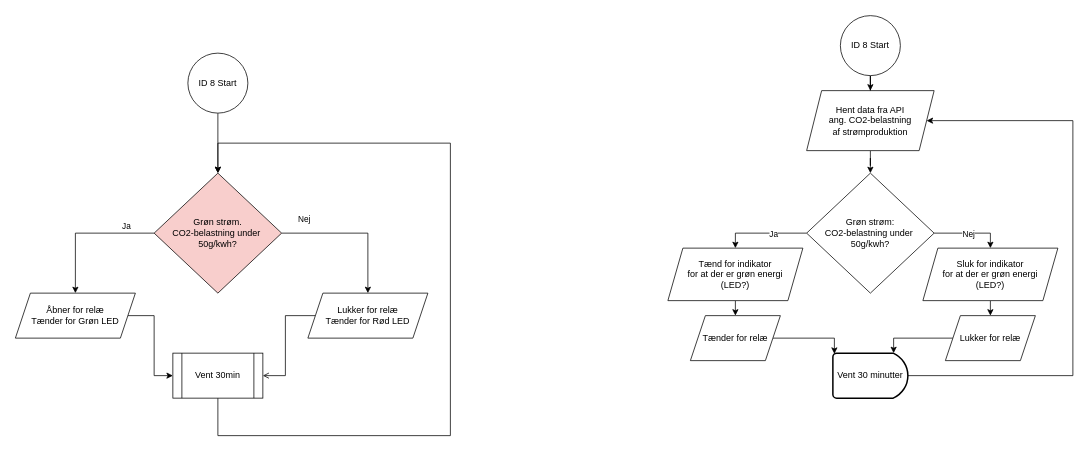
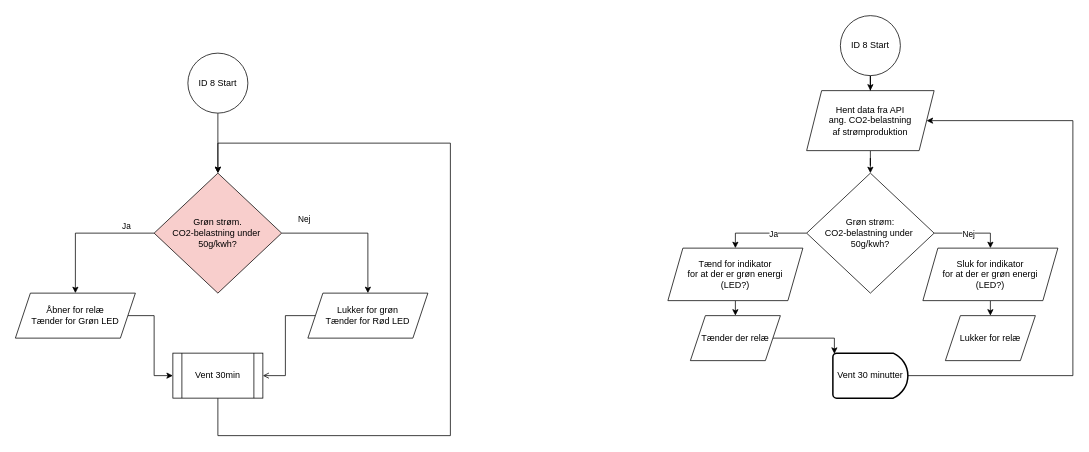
  <mxCell id="0" />
  <mxCell id="1" parent="0" />
  <mxCell id="2" style="edgeStyle=orthogonalEdgeStyle;rounded=0;orthogonalLoop=1;jettySize=auto;html=1;entryX=0.5;entryY=0;entryDx=0;entryDy=0;" parent="1" source="6" target="10" edge="1"><mxGeometry relative="1" as="geometry" /></mxCell>
  <mxCell id="3" value="Ja" style="edgeLabel;html=1;align=center;verticalAlign=middle;resizable=0;points=[];" parent="2" vertex="1" connectable="0"><mxGeometry x="-0.314" y="2" relative="1" as="geometry"><mxPoint x="25" y="-12" as="offset" /></mxGeometry></mxCell>
  <mxCell id="4" style="edgeStyle=orthogonalEdgeStyle;rounded=0;orthogonalLoop=1;jettySize=auto;html=1;entryX=0.5;entryY=0;entryDx=0;entryDy=0;" parent="1" source="6" target="12" edge="1"><mxGeometry relative="1" as="geometry" /></mxCell>
  <mxCell id="5" value="Nej" style="edgeLabel;html=1;align=center;verticalAlign=middle;resizable=0;points=[];" parent="4" vertex="1" connectable="0"><mxGeometry x="-0.6" y="2" relative="1" as="geometry"><mxPoint x="-10" y="-18" as="offset" /></mxGeometry></mxCell>
  <mxCell id="6" value="Grøn strøm. &lt;br&gt;&lt;div&gt;CO2-belastning under&amp;nbsp;&lt;/div&gt;&lt;div&gt;50g/kwh?&lt;/div&gt;" style="rhombus;whiteSpace=wrap;html=1;fillColor=#f8cecc;" parent="1" vertex="1"><mxGeometry x="205" y="230" width="170" height="160" as="geometry" /></mxCell>
  <mxCell id="7" value="" style="edgeStyle=orthogonalEdgeStyle;rounded=0;orthogonalLoop=1;jettySize=auto;html=1;" parent="1" source="8" target="6" edge="1"><mxGeometry relative="1" as="geometry" /></mxCell>
  <mxCell id="8" value="ID 8 Start" style="ellipse;whiteSpace=wrap;html=1;aspect=fixed;" parent="1" vertex="1"><mxGeometry x="250" y="70" width="80" height="80" as="geometry" /></mxCell>
  <mxCell id="9" style="edgeStyle=orthogonalEdgeStyle;rounded=0;orthogonalLoop=1;jettySize=auto;html=1;entryX=0;entryY=0.5;entryDx=0;entryDy=0;" parent="1" source="10" target="33" edge="1"><mxGeometry relative="1" as="geometry"><mxPoint x="230" y="500" as="targetPoint" /></mxGeometry></mxCell>
  <mxCell id="10" value="Åbner for relæ&lt;div&gt;Tænder for Grøn LED&lt;/div&gt;" style="shape=parallelogram;perimeter=parallelogramPerimeter;whiteSpace=wrap;html=1;fixedSize=1;" parent="1" vertex="1"><mxGeometry x="20" y="390" width="160" height="60" as="geometry" /></mxCell>
  <mxCell id="11" style="edgeStyle=orthogonalEdgeStyle;rounded=0;orthogonalLoop=1;jettySize=auto;html=1;entryX=1;entryY=0.5;entryDx=0;entryDy=0;entryPerimeter=0;endArrow=open;" parent="1" source="12" target="33" edge="1"><mxGeometry relative="1" as="geometry"><mxPoint x="350" y="500" as="targetPoint" /></mxGeometry></mxCell>
- <mxCell id="12" value="Lukker for relæ&lt;div&gt;Tænder for Rød LED&lt;/div&gt;" style="shape=parallelogram;perimeter=parallelogramPerimeter;whiteSpace=wrap;html=1;fixedSize=1;" parent="1" vertex="1"><mxGeometry x="410" y="390" width="160" height="60" as="geometry" /></mxCell>
+ <mxCell id="12" value="Lukker for grøn&lt;div&gt;Tænder for Rød LED&lt;/div&gt;" style="shape=parallelogram;perimeter=parallelogramPerimeter;whiteSpace=wrap;html=1;fixedSize=1;" parent="1" vertex="1"><mxGeometry x="410" y="390" width="160" height="60" as="geometry" /></mxCell>
  <mxCell id="13" style="edgeStyle=orthogonalEdgeStyle;rounded=0;orthogonalLoop=1;jettySize=auto;html=1;entryX=0.5;entryY=0;entryDx=0;entryDy=0;" parent="1" target="6" edge="1"><mxGeometry relative="1" as="geometry"><Array as="points"><mxPoint x="290" y="580" /><mxPoint x="600" y="580" /><mxPoint x="600" y="190" /><mxPoint x="290" y="190" /></Array><mxPoint x="290" y="530" as="sourcePoint" /></mxGeometry></mxCell>
  <mxCell id="14" style="edgeStyle=orthogonalEdgeStyle;rounded=0;orthogonalLoop=1;jettySize=auto;html=1;entryX=0.5;entryY=0;entryDx=0;entryDy=0;" parent="1" source="18" target="30" edge="1"><mxGeometry relative="1" as="geometry" /></mxCell>
  <mxCell id="15" value="Ja" style="edgeLabel;html=1;align=center;verticalAlign=middle;resizable=0;points=[];" parent="14" vertex="1" connectable="0"><mxGeometry x="-0.314" y="2" relative="1" as="geometry"><mxPoint x="-6" y="-2" as="offset" /></mxGeometry></mxCell>
  <mxCell id="16" style="edgeStyle=orthogonalEdgeStyle;rounded=0;orthogonalLoop=1;jettySize=auto;html=1;entryX=0.5;entryY=0;entryDx=0;entryDy=0;exitX=1;exitY=0.5;exitDx=0;exitDy=0;" parent="1" source="18" target="32" edge="1"><mxGeometry relative="1" as="geometry" /></mxCell>
  <mxCell id="17" value="Nej" style="edgeLabel;html=1;align=center;verticalAlign=middle;resizable=0;points=[];" parent="16" vertex="1" connectable="0"><mxGeometry x="-0.6" y="2" relative="1" as="geometry"><mxPoint x="26" y="2" as="offset" /></mxGeometry></mxCell>
  <mxCell id="18" value="Grøn strøm: &lt;br&gt;&lt;div&gt;CO2-belastning under&amp;nbsp;&lt;/div&gt;&lt;div&gt;50g/kwh?&lt;/div&gt;" style="rhombus;whiteSpace=wrap;html=1;" parent="1" vertex="1"><mxGeometry x="1075" y="230" width="170" height="160" as="geometry" /></mxCell>
  <mxCell id="19" value="" style="edgeStyle=orthogonalEdgeStyle;rounded=0;orthogonalLoop=1;jettySize=auto;html=1;" parent="1" source="20" target="26" edge="1"><mxGeometry relative="1" as="geometry" /></mxCell>
  <mxCell id="20" value="ID 8 Start" style="ellipse;whiteSpace=wrap;html=1;aspect=fixed;" parent="1" vertex="1"><mxGeometry x="1120" y="20" width="80" height="80" as="geometry" /></mxCell>
  <mxCell id="21" style="edgeStyle=orthogonalEdgeStyle;rounded=0;orthogonalLoop=1;jettySize=auto;html=1;entryX=0.02;entryY=0.015;entryDx=0;entryDy=0;entryPerimeter=0;" parent="1" source="22" target="28" edge="1"><mxGeometry relative="1" as="geometry"><mxPoint x="1100" y="500" as="targetPoint" /></mxGeometry></mxCell>
- <mxCell id="22" value="Tænder for relæ" style="shape=parallelogram;perimeter=parallelogramPerimeter;whiteSpace=wrap;html=1;fixedSize=1;" parent="1" vertex="1"><mxGeometry x="920" y="420" width="120" height="60" as="geometry" /></mxCell>
- <mxCell id="23" style="edgeStyle=orthogonalEdgeStyle;rounded=0;orthogonalLoop=1;jettySize=auto;html=1;entryX=0.81;entryY=0;entryDx=0;entryDy=0;exitX=0;exitY=0.5;exitDx=0;exitDy=0;entryPerimeter=0;" parent="1" source="24" target="28" edge="1"><mxGeometry relative="1" as="geometry"><mxPoint x="1290" y="420" as="sourcePoint" /><mxPoint x="1220" y="500" as="targetPoint" /></mxGeometry></mxCell>
+ <mxCell id="22" value="Tænder der relæ" style="shape=parallelogram;perimeter=parallelogramPerimeter;whiteSpace=wrap;html=1;fixedSize=1;" parent="1" vertex="1"><mxGeometry x="920" y="420" width="120" height="60" as="geometry" /></mxCell>
  <mxCell id="24" value="Lukker for relæ" style="shape=parallelogram;perimeter=parallelogramPerimeter;whiteSpace=wrap;html=1;fixedSize=1;" parent="1" vertex="1"><mxGeometry x="1260" y="420" width="120" height="60" as="geometry" /></mxCell>
  <mxCell id="25" value="" style="edgeStyle=orthogonalEdgeStyle;rounded=0;orthogonalLoop=1;jettySize=auto;html=1;" parent="1" source="26" target="18" edge="1"><mxGeometry relative="1" as="geometry" /></mxCell>
  <mxCell id="26" value="&lt;div&gt;Hent data fra API&lt;/div&gt;&lt;div&gt;ang. CO2-belastning&lt;/div&gt;&lt;div&gt;af strømproduktion&lt;br&gt;&lt;/div&gt;" style="shape=parallelogram;perimeter=parallelogramPerimeter;whiteSpace=wrap;html=1;fixedSize=1;" parent="1" vertex="1"><mxGeometry x="1075" y="120" width="170" height="80" as="geometry" /></mxCell>
  <mxCell id="27" style="edgeStyle=orthogonalEdgeStyle;rounded=0;orthogonalLoop=1;jettySize=auto;html=1;exitX=1;exitY=0.5;exitDx=0;exitDy=0;exitPerimeter=0;entryX=1;entryY=0.5;entryDx=0;entryDy=0;" parent="1" source="28" target="26" edge="1"><mxGeometry relative="1" as="geometry"><Array as="points"><mxPoint x="1430" y="500" /><mxPoint x="1430" y="160" /></Array></mxGeometry></mxCell>
  <mxCell id="28" value="&lt;div&gt;Vent 30 minutter&lt;br&gt;&lt;/div&gt;" style="strokeWidth=2;html=1;shape=mxgraph.flowchart.delay;whiteSpace=wrap;" parent="1" vertex="1"><mxGeometry x="1110" y="470" width="100" height="60" as="geometry" /></mxCell>
  <mxCell id="29" style="edgeStyle=orthogonalEdgeStyle;rounded=0;orthogonalLoop=1;jettySize=auto;html=1;exitX=0.5;exitY=1;exitDx=0;exitDy=0;entryX=0.5;entryY=0;entryDx=0;entryDy=0;" parent="1" source="30" target="22" edge="1"><mxGeometry relative="1" as="geometry" /></mxCell>
  <mxCell id="30" value="&lt;div&gt;Tænd for indikator&lt;/div&gt;&lt;div&gt;for at der er grøn energi&lt;br&gt;&lt;/div&gt;&lt;div&gt;(LED?)&lt;br&gt;&lt;/div&gt;" style="shape=parallelogram;perimeter=parallelogramPerimeter;whiteSpace=wrap;html=1;fixedSize=1;" parent="1" vertex="1"><mxGeometry x="890" y="330" width="180" height="70" as="geometry" /></mxCell>
  <mxCell id="31" style="edgeStyle=orthogonalEdgeStyle;rounded=0;orthogonalLoop=1;jettySize=auto;html=1;exitX=0.5;exitY=1;exitDx=0;exitDy=0;entryX=0.5;entryY=0;entryDx=0;entryDy=0;" parent="1" source="32" target="24" edge="1"><mxGeometry relative="1" as="geometry" /></mxCell>
  <mxCell id="32" value="&lt;div&gt;Sluk for indikator&lt;/div&gt;&lt;div&gt;for at der er grøn energi&lt;br&gt;(LED?)&lt;br&gt;&lt;/div&gt;" style="shape=parallelogram;perimeter=parallelogramPerimeter;whiteSpace=wrap;html=1;fixedSize=1;" parent="1" vertex="1"><mxGeometry x="1230" y="330" width="180" height="70" as="geometry" /></mxCell>
  <mxCell id="33" value="Vent 30min" style="shape=process;whiteSpace=wrap;html=1;backgroundOutline=1;" vertex="1" parent="1"><mxGeometry x="230" y="470" width="120" height="60" as="geometry" /></mxCell>
